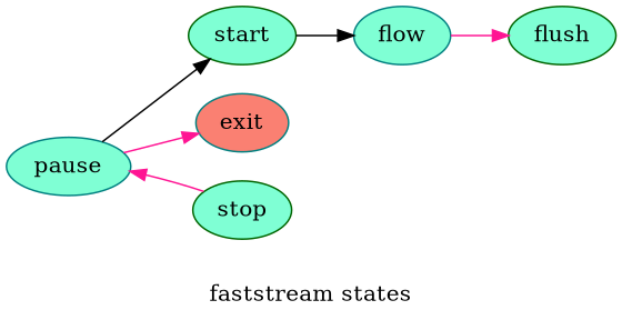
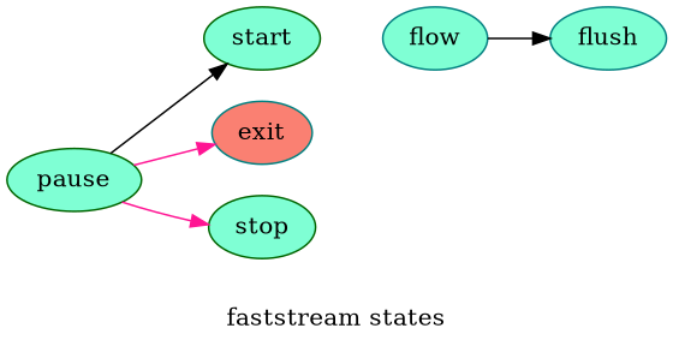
  digraph {
    label="faststream states"
    rankdir=LR
    node [color=teal fillcolor=aquamarine style=filled]
    edge [color=deeppink]
-   pause
+   pause [color=darkgreen]
    start [color=darkgreen]
    exit [fillcolor=salmon]
    flow
-   flush [color=darkgreen]
+   flush
    stop [color=darkgreen]
    pause -> start [color=black]
    pause -> exit
-   start -> flow [color=black]
-   flow -> flush
-   stop -> pause
+   flow -> flush [color=black]
+   pause -> stop
  }
